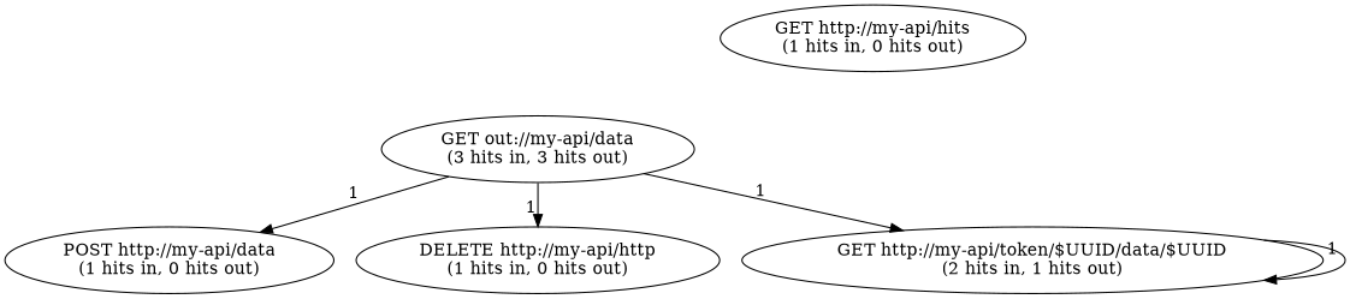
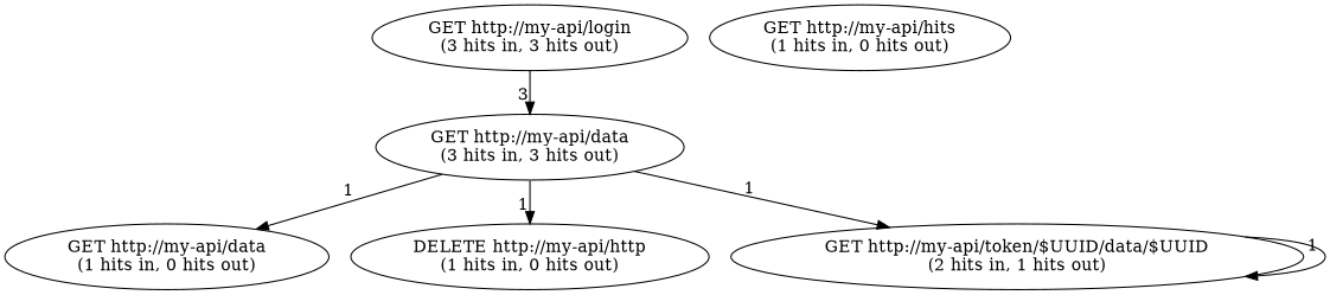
  digraph {
    edge [xlabel=1]
-   n2 [label="GET out://my-api/data\n(3 hits in, 3 hits out)"]
-   n3 [label="POST http://my-api/data\n(1 hits in, 0 hits out)"]
+   n1 [label="GET http://my-api/login\n(3 hits in, 3 hits out)"]
+   n2 [label="GET http://my-api/data\n(3 hits in, 3 hits out)"]
+   n3 [label="GET http://my-api/data\n(1 hits in, 0 hits out)"]
    n4 [label="DELETE http://my-api/http\n(1 hits in, 0 hits out)"]
    n5 [label="GET http://my-api/token/$UUID/data/$UUID\n(2 hits in, 1 hits out)"]
    n6 [label="GET http://my-api/hits\n(1 hits in, 0 hits out)"]
+   n1 -> n2 [xlabel=3]
    n2 -> n3
    n2 -> n4
    n2 -> n5
    n5 -> n5
  }
